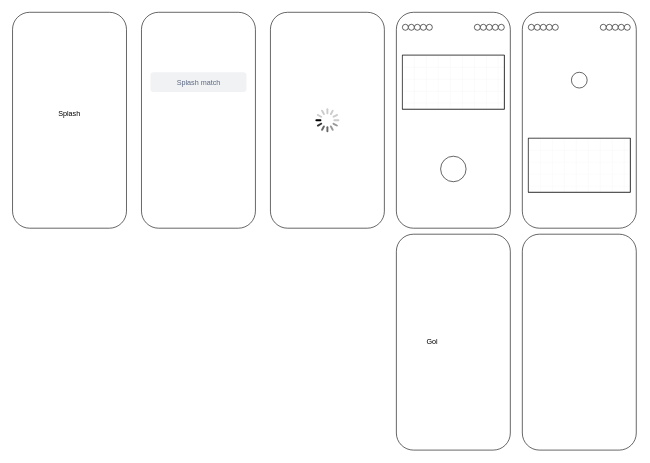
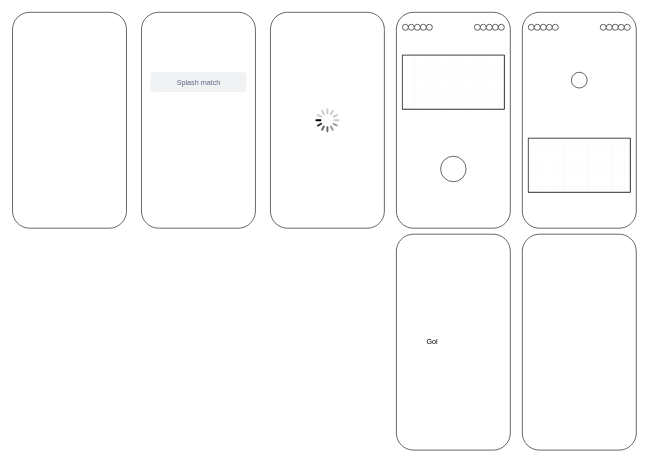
  <mxCell id="0" />
  <mxCell id="1" parent="0" />
  <mxCell id="2" value="" style="rounded=1;whiteSpace=wrap;html=1;" vertex="1" parent="1"><mxGeometry x="20" y="20" width="190" height="360" as="geometry" /></mxCell>
  <mxCell id="3" value="" style="rounded=1;whiteSpace=wrap;html=1;" vertex="1" parent="1"><mxGeometry x="235" y="20" width="190" height="360" as="geometry" /></mxCell>
  <mxCell id="4" value="" style="rounded=1;whiteSpace=wrap;html=1;" vertex="1" parent="1"><mxGeometry x="450" y="20" width="190" height="360" as="geometry" /></mxCell>
  <mxCell id="5" value="" style="rounded=1;whiteSpace=wrap;html=1;" vertex="1" parent="1"><mxGeometry x="660" y="20" width="190" height="360" as="geometry" /></mxCell>
- <mxCell id="6" value="Splash" style="text;html=1;strokeColor=none;fillColor=none;align=center;verticalAlign=middle;whiteSpace=wrap;rounded=0;" vertex="1" parent="1"><mxGeometry x="95" y="180" width="40" height="20" as="geometry" /></mxCell>
  <mxCell id="7" value="Splash match" style="rounded=1;fillColor=#F1F2F4;strokeColor=none;html=1;fontColor=#596780;align=center;verticalAlign=middle;fontStyle=0;fontSize=12" vertex="1" parent="1"><mxGeometry x="250" y="120" width="160" height="33" as="geometry" /></mxCell>
  <mxCell id="8" value="" style="html=1;verticalLabelPosition=bottom;labelBackgroundColor=#ffffff;verticalAlign=top;shadow=0;dashed=0;strokeWidth=2;shape=mxgraph.ios7.misc.loading_circle;" vertex="1" parent="1"><mxGeometry x="525" y="180" width="40" height="40" as="geometry" /></mxCell>
  <mxCell id="9" value="" style="ellipse;whiteSpace=wrap;html=1;aspect=fixed;" vertex="1" parent="1"><mxGeometry x="670" y="40" width="10" height="10" as="geometry" /></mxCell>
  <mxCell id="10" value="" style="ellipse;whiteSpace=wrap;html=1;aspect=fixed;" vertex="1" parent="1"><mxGeometry x="680" y="40" width="10" height="10" as="geometry" /></mxCell>
  <mxCell id="11" value="" style="ellipse;whiteSpace=wrap;html=1;aspect=fixed;" vertex="1" parent="1"><mxGeometry x="690" y="40" width="10" height="10" as="geometry" /></mxCell>
  <mxCell id="12" value="" style="ellipse;whiteSpace=wrap;html=1;aspect=fixed;" vertex="1" parent="1"><mxGeometry x="700" y="40" width="10" height="10" as="geometry" /></mxCell>
  <mxCell id="13" value="" style="ellipse;whiteSpace=wrap;html=1;aspect=fixed;" vertex="1" parent="1"><mxGeometry x="710" y="40" width="10" height="10" as="geometry" /></mxCell>
  <mxCell id="14" value="" style="ellipse;whiteSpace=wrap;html=1;aspect=fixed;" vertex="1" parent="1"><mxGeometry x="790" y="40" width="10" height="10" as="geometry" /></mxCell>
  <mxCell id="15" value="" style="ellipse;whiteSpace=wrap;html=1;aspect=fixed;" vertex="1" parent="1"><mxGeometry x="800" y="40" width="10" height="10" as="geometry" /></mxCell>
  <mxCell id="16" value="" style="ellipse;whiteSpace=wrap;html=1;aspect=fixed;" vertex="1" parent="1"><mxGeometry x="810" y="40" width="10" height="10" as="geometry" /></mxCell>
  <mxCell id="17" value="" style="ellipse;whiteSpace=wrap;html=1;aspect=fixed;" vertex="1" parent="1"><mxGeometry x="820" y="40" width="10" height="10" as="geometry" /></mxCell>
  <mxCell id="18" value="" style="ellipse;whiteSpace=wrap;html=1;aspect=fixed;" vertex="1" parent="1"><mxGeometry x="830" y="40" width="10" height="10" as="geometry" /></mxCell>
  <mxCell id="19" value="" style="rounded=0;whiteSpace=wrap;html=1;" vertex="1" parent="1"><mxGeometry x="670" y="91.5" width="170" height="90" as="geometry" /></mxCell>
  <mxCell id="20" value="" style="ellipse;whiteSpace=wrap;html=1;aspect=fixed;" vertex="1" parent="1"><mxGeometry x="733.75" y="260" width="42.5" height="42.5" as="geometry" /></mxCell>
  <mxCell id="21" value="" style="rounded=1;whiteSpace=wrap;html=1;" vertex="1" parent="1"><mxGeometry x="870.01" y="20" width="190" height="360" as="geometry" /></mxCell>
  <mxCell id="22" value="" style="ellipse;whiteSpace=wrap;html=1;aspect=fixed;" vertex="1" parent="1"><mxGeometry x="880" y="40" width="10" height="10" as="geometry" /></mxCell>
  <mxCell id="23" value="" style="ellipse;whiteSpace=wrap;html=1;aspect=fixed;" vertex="1" parent="1"><mxGeometry x="890" y="40" width="10" height="10" as="geometry" /></mxCell>
  <mxCell id="24" value="" style="ellipse;whiteSpace=wrap;html=1;aspect=fixed;" vertex="1" parent="1"><mxGeometry x="900" y="40" width="10" height="10" as="geometry" /></mxCell>
  <mxCell id="25" value="" style="ellipse;whiteSpace=wrap;html=1;aspect=fixed;" vertex="1" parent="1"><mxGeometry x="910" y="40" width="10" height="10" as="geometry" /></mxCell>
  <mxCell id="26" value="" style="ellipse;whiteSpace=wrap;html=1;aspect=fixed;" vertex="1" parent="1"><mxGeometry x="920" y="40" width="10" height="10" as="geometry" /></mxCell>
  <mxCell id="27" value="" style="ellipse;whiteSpace=wrap;html=1;aspect=fixed;" vertex="1" parent="1"><mxGeometry x="1000" y="40" width="10" height="10" as="geometry" /></mxCell>
  <mxCell id="28" value="" style="ellipse;whiteSpace=wrap;html=1;aspect=fixed;" vertex="1" parent="1"><mxGeometry x="1010" y="40" width="10" height="10" as="geometry" /></mxCell>
  <mxCell id="29" value="" style="ellipse;whiteSpace=wrap;html=1;aspect=fixed;" vertex="1" parent="1"><mxGeometry x="1020" y="40" width="10" height="10" as="geometry" /></mxCell>
  <mxCell id="30" value="" style="ellipse;whiteSpace=wrap;html=1;aspect=fixed;" vertex="1" parent="1"><mxGeometry x="1030" y="40" width="10" height="10" as="geometry" /></mxCell>
  <mxCell id="31" value="" style="ellipse;whiteSpace=wrap;html=1;aspect=fixed;" vertex="1" parent="1"><mxGeometry x="1040" y="40" width="10" height="10" as="geometry" /></mxCell>
  <mxCell id="32" value="" style="rounded=0;whiteSpace=wrap;html=1;" vertex="1" parent="1"><mxGeometry x="880" y="230" width="170" height="90" as="geometry" /></mxCell>
  <mxCell id="33" value="" style="ellipse;whiteSpace=wrap;html=1;aspect=fixed;" vertex="1" parent="1"><mxGeometry x="951.88" y="120" width="26.25" height="26.25" as="geometry" /></mxCell>
  <mxCell id="34" value="" style="verticalLabelPosition=bottom;verticalAlign=top;html=1;shape=mxgraph.basic.patternFillRect;fillStyle=grid;step=20;fillStrokeWidth=0.2;fillStrokeColor=#dddddd;" vertex="1" parent="1"><mxGeometry x="880" y="230" width="170" height="90" as="geometry" /></mxCell>
  <mxCell id="35" value="" style="verticalLabelPosition=bottom;verticalAlign=top;html=1;shape=mxgraph.basic.patternFillRect;fillStyle=grid;step=20;fillStrokeWidth=0.2;fillStrokeColor=#dddddd;" vertex="1" parent="1"><mxGeometry x="670" y="91.5" width="170" height="90" as="geometry" /></mxCell>
  <mxCell id="36" value="" style="rounded=1;whiteSpace=wrap;html=1;" vertex="1" parent="1"><mxGeometry x="660" y="390" width="190" height="360" as="geometry" /></mxCell>
  <mxCell id="37" value="Gol" style="text;html=1;strokeColor=none;fillColor=none;align=center;verticalAlign=middle;whiteSpace=wrap;rounded=0;" vertex="1" parent="1"><mxGeometry x="700" y="560" width="40" height="20" as="geometry" /></mxCell>
  <mxCell id="38" value="" style="rounded=1;whiteSpace=wrap;html=1;" vertex="1" parent="1"><mxGeometry x="870.01" y="390" width="190" height="360" as="geometry" /></mxCell>
